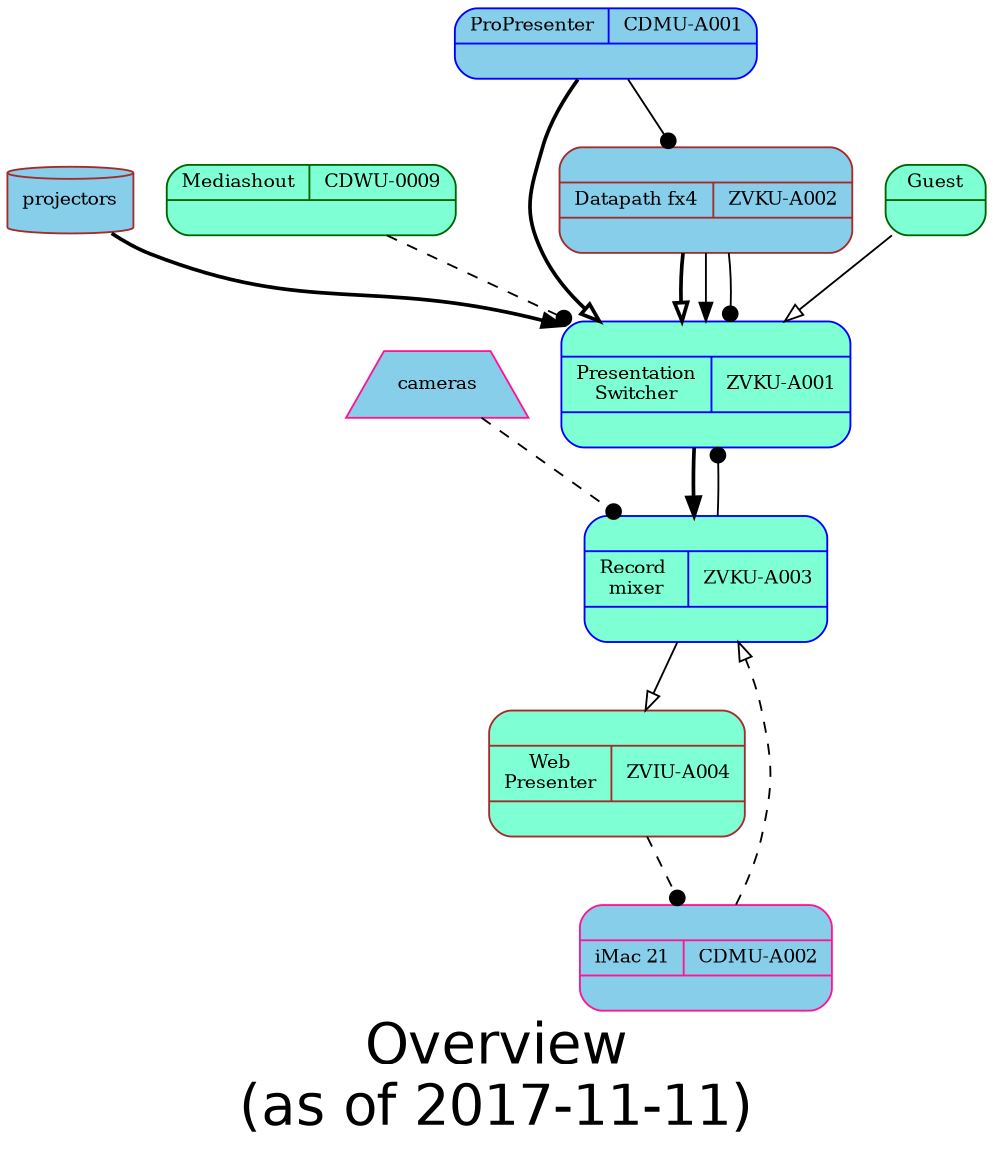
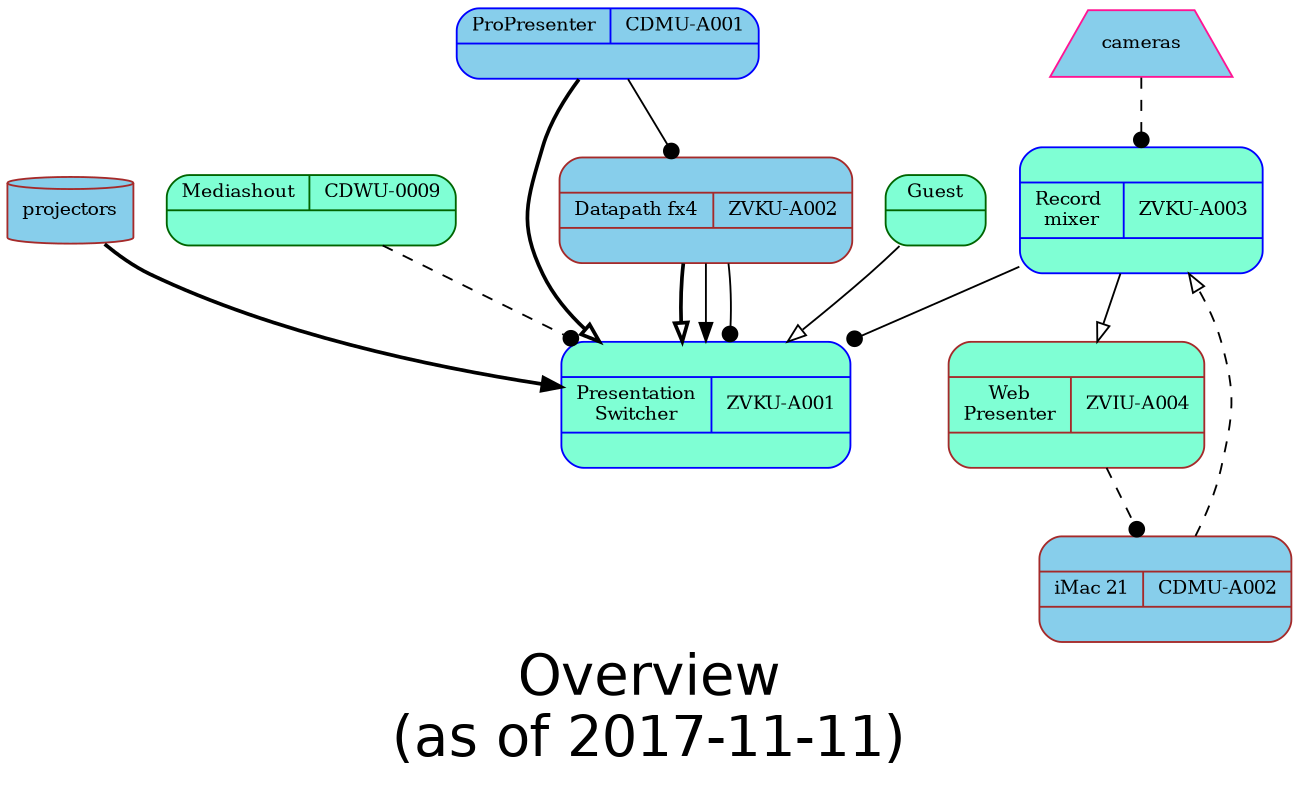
  digraph {
    fontname=Helvetica
    fontsize=30
    label="Overview\n(as of 2017-11-11)"
    rankdir=TB
    node [color=blue fillcolor=aquamarine fontsize=10 gradientangle=270 shape=Mrecord style=filled]
    edge [arrowhead=dot style=solid]
    n1 [label="{ |{Presentation\nSwitcher|ZVKU-A001}|  }"]
    n2 [label="{ |{Record \nmixer|ZVKU-A003 }|  }"]
    n3 [color=brown label="{ |{Web\nPresenter|ZVIU-A004}| }"]
    projectors [color=brown fillcolor=skyblue shape=cylinder]
-   n5 [color=deeppink fillcolor=skyblue label="{|{iMac 21|CDMU-A002}| }"]
+   n5 [color=brown fillcolor=skyblue label="{|{iMac 21|CDMU-A002}| }"]
    n6 [color=darkgreen label="{{Mediashout|CDWU-0009}| }"]
    n7 [fillcolor=skyblue label="{{ProPresenter|CDMU-A001}| }"]
    n8 [color=brown fillcolor=skyblue label="{ |{Datapath fx4|ZVKU-A002}| }"]
    n9 [color=darkgreen label="{{Guest}| }"]
    cameras [color=deeppink fillcolor=skyblue shape=trapezium]
-   n1 -> n2 [arrowhead=normal style=bold]
    n2 -> n1
    n2 -> n3 [arrowhead=onormal]
    n3 -> n5 [style=dashed]
    projectors -> n1 [arrowhead=normal style=bold]
    n5 -> n2 [arrowhead=onormal style=dashed]
    n6 -> n1 [headport=i5 style=dashed tailport=hdmi]
    n7 -> n1 [arrowhead=onormal style=bold]
    n7 -> n8
    n8 -> n1 [arrowhead=onormal headport=i1 style=bold tailport=o1]
    n8 -> n1 [arrowhead=normal headport=i2 tailport=o2]
    n8 -> n1 [headport=i3 tailport=o3]
    n9 -> n1 [arrowhead=onormal headport=i6 tailport=hdmi]
    cameras -> n2 [style=dashed]
  }
